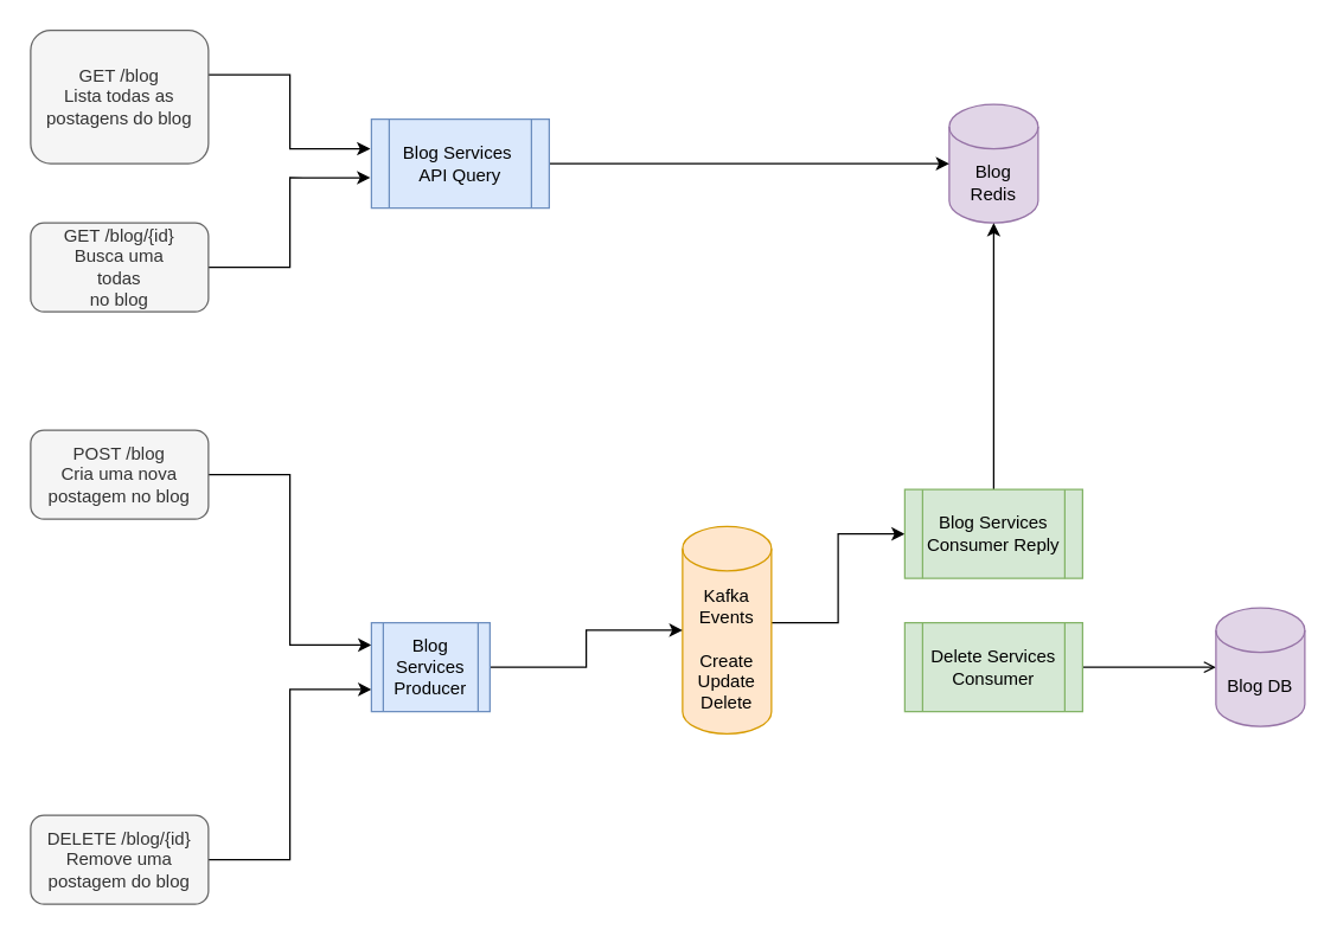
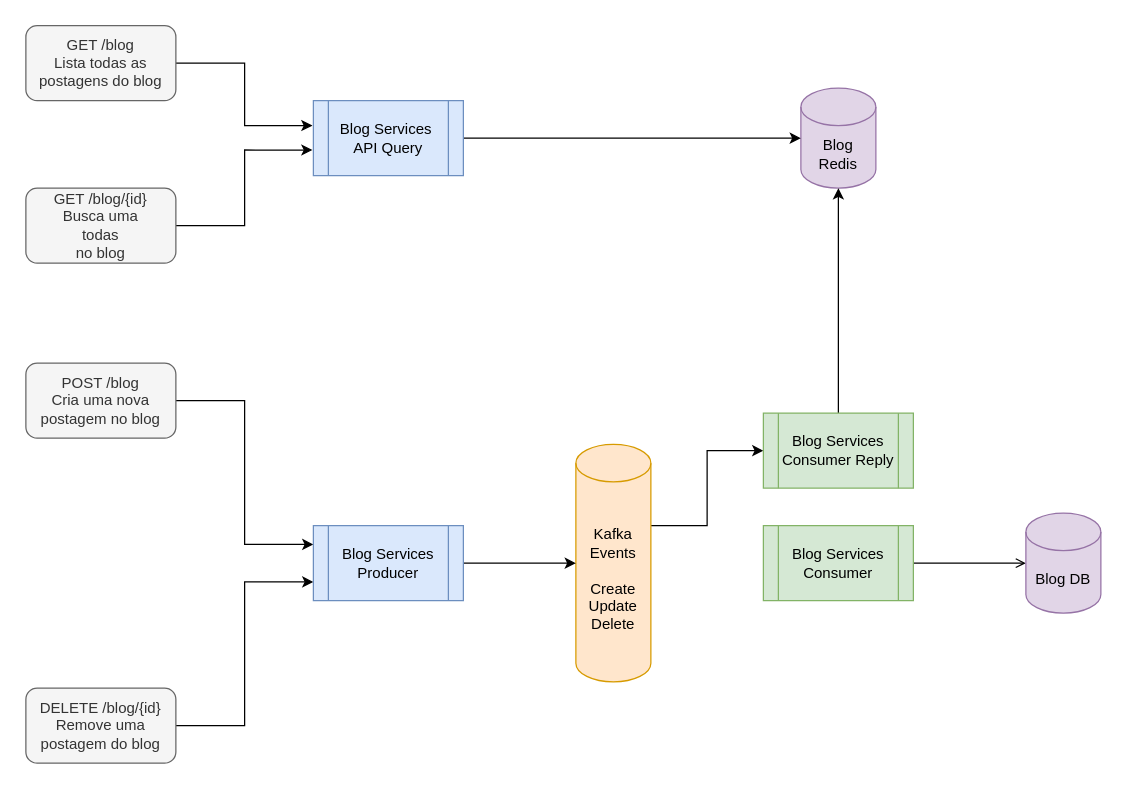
  <mxCell id="0" />
  <mxCell id="1" parent="0" />
  <mxCell id="2" style="edgeStyle=orthogonalEdgeStyle;rounded=0;orthogonalLoop=1;jettySize=auto;html=1;entryX=0;entryY=0.25;entryDx=0;entryDy=0;" edge="1" parent="1" source="3" target="13"><mxGeometry relative="1" as="geometry" /></mxCell>
  <mxCell id="3" value="POST /blog&lt;br&gt;Cria uma nova&lt;br&gt;postagem no blog" style="rounded=1;whiteSpace=wrap;html=1;fillColor=#f5f5f5;fontColor=#333333;strokeColor=#666666;" parent="1" vertex="1"><mxGeometry x="20" y="290" width="120" height="60" as="geometry" /></mxCell>
  <mxCell id="4" style="edgeStyle=orthogonalEdgeStyle;rounded=0;orthogonalLoop=1;jettySize=auto;html=1;entryX=-0.006;entryY=0.333;entryDx=0;entryDy=0;entryPerimeter=0;" edge="1" parent="1" source="5" target="21"><mxGeometry relative="1" as="geometry"><Array as="points"><mxPoint x="195" y="50" /><mxPoint x="195" y="100" /></Array></mxGeometry></mxCell>
- <mxCell id="5" value="GET /blog&lt;br&gt;Lista todas as &lt;br&gt;postagens do blog" style="rounded=1;whiteSpace=wrap;html=1;fillColor=#f5f5f5;fontColor=#333333;strokeColor=#666666;" parent="1" vertex="1"><mxGeometry x="20" y="20" width="120" height="90" as="geometry" /></mxCell>
+ <mxCell id="5" value="GET /blog&lt;br&gt;Lista todas as &lt;br&gt;postagens do blog" style="rounded=1;whiteSpace=wrap;html=1;fillColor=#f5f5f5;fontColor=#333333;strokeColor=#666666;" parent="1" vertex="1"><mxGeometry x="20" y="20" width="120" height="60" as="geometry" /></mxCell>
  <mxCell id="6" style="edgeStyle=orthogonalEdgeStyle;rounded=0;orthogonalLoop=1;jettySize=auto;html=1;entryX=-0.006;entryY=0.659;entryDx=0;entryDy=0;entryPerimeter=0;" edge="1" parent="1" source="7" target="21"><mxGeometry relative="1" as="geometry"><Array as="points"><mxPoint x="195" y="180" /><mxPoint x="195" y="120" /><mxPoint x="249" y="120" /></Array></mxGeometry></mxCell>
  <mxCell id="7" value="GET /blog/{id}&lt;br&gt;Busca uma &lt;br&gt;todas&lt;br&gt;no blog" style="rounded=1;whiteSpace=wrap;html=1;fillColor=#f5f5f5;fontColor=#333333;strokeColor=#666666;" parent="1" vertex="1"><mxGeometry x="20" y="150" width="120" height="60" as="geometry" /></mxCell>
  <mxCell id="8" style="edgeStyle=orthogonalEdgeStyle;rounded=0;orthogonalLoop=1;jettySize=auto;html=1;entryX=0;entryY=0.75;entryDx=0;entryDy=0;" edge="1" parent="1" source="9" target="13"><mxGeometry relative="1" as="geometry" /></mxCell>
  <mxCell id="9" value="DELETE /blog/{id}&lt;br&gt;Remove uma postagem do blog" style="rounded=1;whiteSpace=wrap;html=1;fillColor=#f5f5f5;fontColor=#333333;strokeColor=#666666;" parent="1" vertex="1"><mxGeometry x="20" y="550" width="120" height="60" as="geometry" /></mxCell>
  <mxCell id="10" style="edgeStyle=orthogonalEdgeStyle;rounded=0;orthogonalLoop=1;jettySize=auto;html=1;entryX=0;entryY=0.5;entryDx=0;entryDy=0;" edge="1" parent="1" source="11" target="19"><mxGeometry relative="1" as="geometry"><Array as="points"><mxPoint x="565" y="420" /><mxPoint x="565" y="360" /></Array></mxGeometry></mxCell>
- <mxCell id="11" value="Kafka&lt;br&gt;Events&lt;br&gt;&lt;br&gt;Create&lt;br&gt;Update&lt;br&gt;Delete" style="shape=cylinder3;whiteSpace=wrap;html=1;boundedLbl=1;backgroundOutline=1;size=15;fillColor=#ffe6cc;strokeColor=#d79b00;" vertex="1" parent="1"><mxGeometry x="460" y="355" width="60" height="140" as="geometry" /></mxCell>
+ <mxCell id="11" value="Kafka&lt;br&gt;Events&lt;br&gt;&lt;br&gt;Create&lt;br&gt;Update&lt;br&gt;Delete" style="shape=cylinder3;whiteSpace=wrap;html=1;boundedLbl=1;backgroundOutline=1;size=15;fillColor=#ffe6cc;strokeColor=#d79b00;" vertex="1" parent="1"><mxGeometry x="460" y="355" width="60" height="190" as="geometry" /></mxCell>
  <mxCell id="12" style="edgeStyle=orthogonalEdgeStyle;rounded=0;orthogonalLoop=1;jettySize=auto;html=1;" edge="1" parent="1" source="13" target="11"><mxGeometry relative="1" as="geometry" /></mxCell>
- <mxCell id="13" value="Blog Services Producer" style="shape=process;whiteSpace=wrap;html=1;backgroundOutline=1;fillColor=#dae8fc;strokeColor=#6c8ebf;" vertex="1" parent="1"><mxGeometry x="250" y="420" width="80" height="60" as="geometry" /></mxCell>
+ <mxCell id="13" value="Blog Services Producer" style="shape=process;whiteSpace=wrap;html=1;backgroundOutline=1;fillColor=#dae8fc;strokeColor=#6c8ebf;" vertex="1" parent="1"><mxGeometry x="250" y="420" width="120" height="60" as="geometry" /></mxCell>
  <mxCell id="14" style="edgeStyle=orthogonalEdgeStyle;rounded=0;orthogonalLoop=1;jettySize=auto;html=1;entryX=0;entryY=0.5;entryDx=0;entryDy=0;entryPerimeter=0;endArrow=open;" edge="1" parent="1" source="15" target="16"><mxGeometry relative="1" as="geometry"><Array as="points" /></mxGeometry></mxCell>
- <mxCell id="15" value="Delete Services&lt;br&gt;Consumer" style="shape=process;whiteSpace=wrap;html=1;backgroundOutline=1;fillColor=#d5e8d4;strokeColor=#82b366;" vertex="1" parent="1"><mxGeometry x="610" y="420" width="120" height="60" as="geometry" /></mxCell>
+ <mxCell id="15" value="Blog Services&lt;br&gt;Consumer" style="shape=process;whiteSpace=wrap;html=1;backgroundOutline=1;fillColor=#d5e8d4;strokeColor=#82b366;" vertex="1" parent="1"><mxGeometry x="610" y="420" width="120" height="60" as="geometry" /></mxCell>
  <mxCell id="16" value="Blog DB" style="shape=cylinder3;whiteSpace=wrap;html=1;boundedLbl=1;backgroundOutline=1;size=15;fillColor=#e1d5e7;strokeColor=#9673a6;" vertex="1" parent="1"><mxGeometry x="820" y="410" width="60" height="80" as="geometry" /></mxCell>
  <mxCell id="17" value="Blog Redis" style="shape=cylinder3;whiteSpace=wrap;html=1;boundedLbl=1;backgroundOutline=1;size=15;fillColor=#e1d5e7;strokeColor=#9673a6;" vertex="1" parent="1"><mxGeometry x="640" y="70" width="60" height="80" as="geometry" /></mxCell>
  <mxCell id="18" style="edgeStyle=orthogonalEdgeStyle;rounded=0;orthogonalLoop=1;jettySize=auto;html=1;exitX=0.5;exitY=0;exitDx=0;exitDy=0;" edge="1" parent="1" source="19" target="17"><mxGeometry relative="1" as="geometry"><Array as="points"><mxPoint x="670" y="240" /><mxPoint x="670" y="240" /></Array></mxGeometry></mxCell>
  <mxCell id="19" value="Blog Services&lt;br&gt;Consumer Reply" style="shape=process;whiteSpace=wrap;html=1;backgroundOutline=1;fillColor=#d5e8d4;strokeColor=#82b366;" vertex="1" parent="1"><mxGeometry x="610" y="330" width="120" height="60" as="geometry" /></mxCell>
  <mxCell id="20" style="edgeStyle=orthogonalEdgeStyle;rounded=0;orthogonalLoop=1;jettySize=auto;html=1;" edge="1" parent="1" source="21" target="17"><mxGeometry relative="1" as="geometry" /></mxCell>
  <mxCell id="21" value="Blog Services&amp;nbsp; API Query" style="shape=process;whiteSpace=wrap;html=1;backgroundOutline=1;fillColor=#dae8fc;strokeColor=#6c8ebf;" vertex="1" parent="1"><mxGeometry x="250" y="80" width="120" height="60" as="geometry" /></mxCell>
